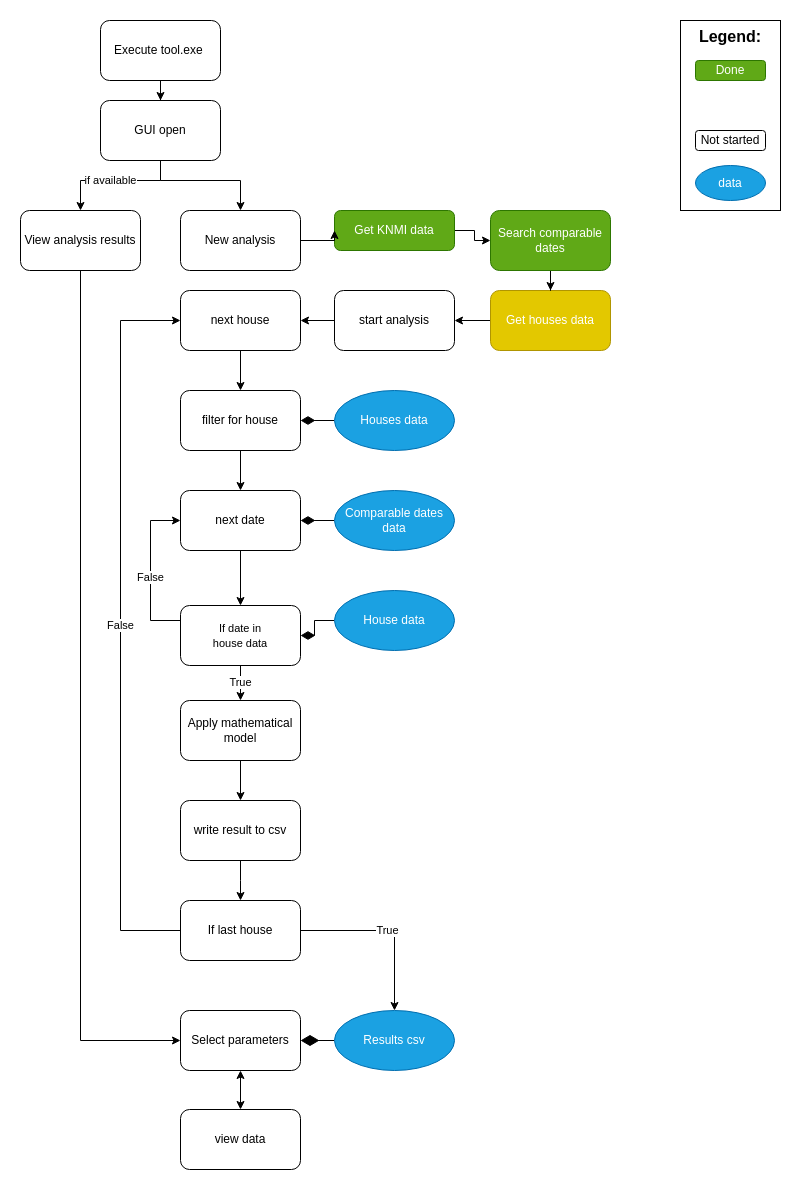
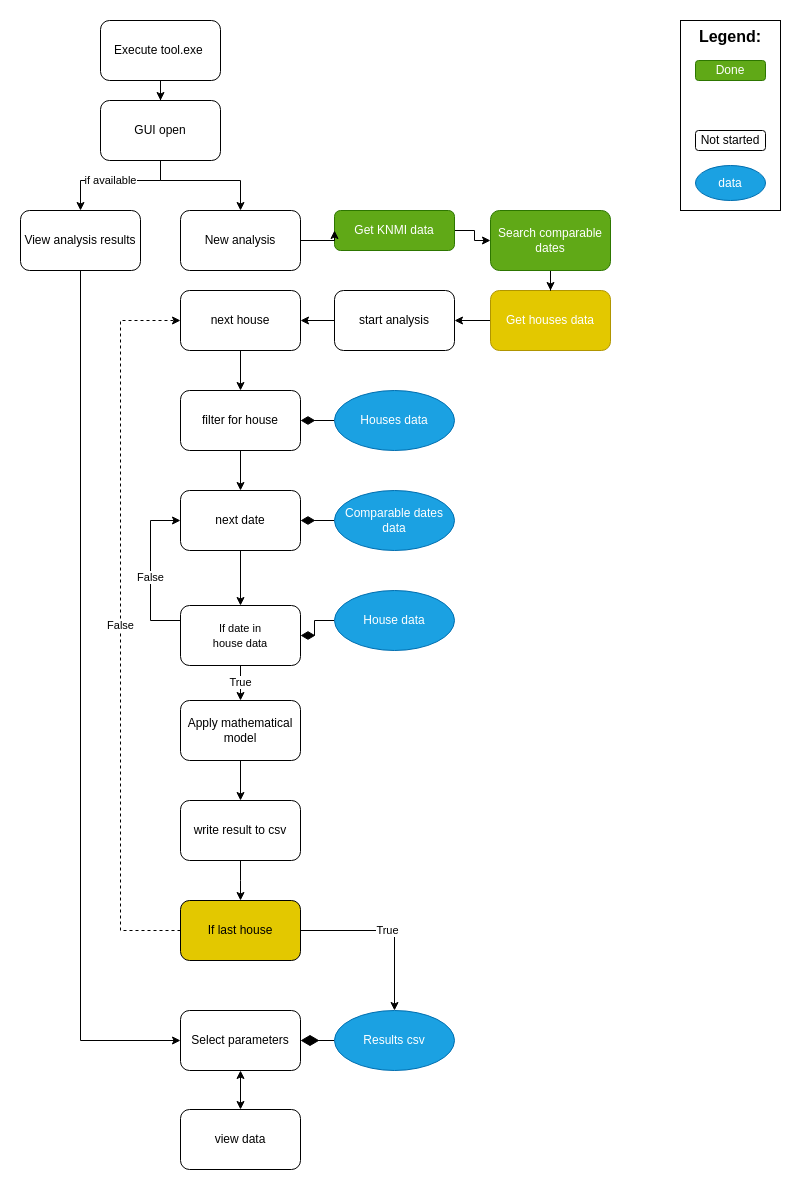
  <mxCell id="0" />
  <mxCell id="1" parent="0" />
  <mxCell id="2" value="" style="edgeStyle=orthogonalEdgeStyle;rounded=0;orthogonalLoop=1;jettySize=auto;html=1;" parent="1" source="3" target="6" edge="1"><mxGeometry relative="1" as="geometry" /></mxCell>
  <mxCell id="3" value="Execute tool.exe&amp;nbsp;" style="rounded=1;whiteSpace=wrap;html=1;" parent="1" vertex="1"><mxGeometry x="100" y="20" width="120" height="60" as="geometry" /></mxCell>
  <mxCell id="4" value="" style="edgeStyle=orthogonalEdgeStyle;rounded=0;orthogonalLoop=1;jettySize=auto;html=1;" parent="1" source="6" target="15" edge="1"><mxGeometry relative="1" as="geometry"><Array as="points"><mxPoint x="160" y="180" /><mxPoint x="240" y="180" /></Array></mxGeometry></mxCell>
  <mxCell id="5" value="if available" style="edgeStyle=orthogonalEdgeStyle;rounded=0;orthogonalLoop=1;jettySize=auto;html=1;" parent="1" source="6" target="13" edge="1"><mxGeometry x="0.077" relative="1" as="geometry"><Array as="points"><mxPoint x="160" y="180" /><mxPoint x="80" y="180" /></Array><mxPoint as="offset" /></mxGeometry></mxCell>
  <mxCell id="6" value="GUI open" style="whiteSpace=wrap;html=1;rounded=1;" parent="1" vertex="1"><mxGeometry x="100" y="100" width="120" height="60" as="geometry" /></mxCell>
  <mxCell id="7" value="" style="edgeStyle=orthogonalEdgeStyle;rounded=0;orthogonalLoop=1;jettySize=auto;html=1;startArrow=none;startFill=0;startSize=0;endArrow=classic;endFill=1;endSize=6;targetPerimeterSpacing=0;exitX=0.5;exitY=1;exitDx=0;exitDy=0;" parent="1" source="22" target="11" edge="1"><mxGeometry relative="1" as="geometry"><Array as="points"><mxPoint x="550" y="320" /></Array></mxGeometry></mxCell>
  <mxCell id="8" value="" style="edgeStyle=orthogonalEdgeStyle;rounded=0;orthogonalLoop=1;jettySize=auto;html=1;startArrow=none;startFill=0;startSize=0;endArrow=classic;endFill=1;endSize=6;targetPerimeterSpacing=0;" parent="1" source="9" target="34" edge="1"><mxGeometry relative="1" as="geometry" /></mxCell>
  <mxCell id="9" value="Get KNMI data" style="whiteSpace=wrap;html=1;rounded=1;fillColor=#60a917;strokeColor=#2D7600;fontColor=#ffffff;" parent="1" vertex="1"><mxGeometry x="334" y="210" width="120" height="40" as="geometry" /></mxCell>
  <mxCell id="10" value="" style="edgeStyle=orthogonalEdgeStyle;rounded=0;orthogonalLoop=1;jettySize=auto;html=1;startArrow=none;startFill=0;startSize=0;endArrow=classic;endFill=1;endSize=6;targetPerimeterSpacing=0;" parent="1" source="11" target="24" edge="1"><mxGeometry relative="1" as="geometry" /></mxCell>
  <mxCell id="11" value="start analysis" style="whiteSpace=wrap;html=1;rounded=1;" parent="1" vertex="1"><mxGeometry x="334" y="290" width="120" height="60" as="geometry" /></mxCell>
  <mxCell id="12" style="edgeStyle=orthogonalEdgeStyle;rounded=0;orthogonalLoop=1;jettySize=auto;html=1;entryX=0;entryY=0.5;entryDx=0;entryDy=0;" parent="1" source="13" target="19" edge="1"><mxGeometry relative="1" as="geometry"><Array as="points"><mxPoint x="80" y="1040" /></Array></mxGeometry></mxCell>
  <mxCell id="13" value="View analysis results" style="rounded=1;whiteSpace=wrap;html=1;" parent="1" vertex="1"><mxGeometry x="20" y="210" width="120" height="60" as="geometry" /></mxCell>
  <mxCell id="14" style="edgeStyle=orthogonalEdgeStyle;rounded=0;orthogonalLoop=1;jettySize=auto;html=1;exitX=1;exitY=0.5;exitDx=0;exitDy=0;entryX=0;entryY=0.5;entryDx=0;entryDy=0;startArrow=none;startFill=0;startSize=0;endArrow=classic;endFill=1;endSize=6;targetPerimeterSpacing=0;" parent="1" source="15" target="9" edge="1"><mxGeometry relative="1" as="geometry" /></mxCell>
  <mxCell id="15" value="New analysis" style="rounded=1;whiteSpace=wrap;html=1;" parent="1" vertex="1"><mxGeometry x="180" y="210" width="120" height="60" as="geometry" /></mxCell>
  <mxCell id="16" value="" style="edgeStyle=orthogonalEdgeStyle;rounded=0;orthogonalLoop=1;jettySize=auto;html=1;startArrow=none;startFill=0;startSize=0;endArrow=classic;endFill=1;endSize=6;targetPerimeterSpacing=0;" parent="1" source="17" edge="1"><mxGeometry relative="1" as="geometry"><mxPoint x="240" y="900" as="targetPoint" /></mxGeometry></mxCell>
  <mxCell id="17" value="write result to csv" style="whiteSpace=wrap;html=1;rounded=1;" parent="1" vertex="1"><mxGeometry x="180" y="800" width="120" height="60" as="geometry" /></mxCell>
  <mxCell id="18" value="" style="edgeStyle=orthogonalEdgeStyle;rounded=0;orthogonalLoop=1;jettySize=auto;html=1;startArrow=classic;startFill=1;" parent="1" source="19" target="21" edge="1"><mxGeometry relative="1" as="geometry" /></mxCell>
  <mxCell id="19" value="Select parameters" style="whiteSpace=wrap;html=1;rounded=1;" parent="1" vertex="1"><mxGeometry x="180" y="1010" width="120" height="60" as="geometry" /></mxCell>
  <mxCell id="20" value="" style="edgeStyle=orthogonalEdgeStyle;rounded=0;orthogonalLoop=1;jettySize=auto;html=1;startArrow=none;startFill=0;endArrow=diamondThin;endFill=1;endSize=16;startSize=0;targetPerimeterSpacing=0;exitX=0;exitY=0.5;exitDx=0;exitDy=0;" parent="1" source="45" target="19" edge="1"><mxGeometry relative="1" as="geometry"><mxPoint x="334" y="1050" as="sourcePoint" /></mxGeometry></mxCell>
  <mxCell id="21" value="view data" style="whiteSpace=wrap;html=1;rounded=1;" parent="1" vertex="1"><mxGeometry x="180" y="1109" width="120" height="60" as="geometry" /></mxCell>
  <mxCell id="22" value="Get houses data" style="whiteSpace=wrap;html=1;rounded=1;fillColor=#e3c800;strokeColor=#B09500;fontColor=#ffffff;" parent="1" vertex="1"><mxGeometry x="490" y="290" width="120" height="60" as="geometry" /></mxCell>
  <mxCell id="23" value="" style="edgeStyle=orthogonalEdgeStyle;rounded=0;orthogonalLoop=1;jettySize=auto;html=1;startArrow=none;startFill=0;startSize=0;endArrow=classic;endFill=1;endSize=6;targetPerimeterSpacing=0;" parent="1" source="24" target="30" edge="1"><mxGeometry relative="1" as="geometry" /></mxCell>
  <mxCell id="24" value="next house" style="whiteSpace=wrap;html=1;rounded=1;" parent="1" vertex="1"><mxGeometry x="180" y="290" width="120" height="60" as="geometry" /></mxCell>
  <mxCell id="25" value="" style="edgeStyle=orthogonalEdgeStyle;rounded=0;orthogonalLoop=1;jettySize=auto;html=1;startArrow=none;startFill=0;startSize=0;endArrow=classic;endFill=1;endSize=6;targetPerimeterSpacing=0;" parent="1" source="26" target="37" edge="1"><mxGeometry relative="1" as="geometry" /></mxCell>
  <mxCell id="26" value="next date" style="rounded=1;whiteSpace=wrap;html=1;" parent="1" vertex="1"><mxGeometry x="180" y="490" width="120" height="60" as="geometry" /></mxCell>
  <mxCell id="27" style="edgeStyle=orthogonalEdgeStyle;rounded=0;orthogonalLoop=1;jettySize=auto;html=1;startArrow=none;startFill=0;startSize=0;endArrow=diamondThin;endFill=1;endSize=12;targetPerimeterSpacing=0;entryX=1;entryY=0.5;entryDx=0;entryDy=0;" parent="1" source="28" target="26" edge="1"><mxGeometry relative="1" as="geometry"><mxPoint x="310" y="520" as="targetPoint" /></mxGeometry></mxCell>
  <mxCell id="28" value="Comparable dates data" style="ellipse;whiteSpace=wrap;html=1;fillColor=#1ba1e2;strokeColor=#006EAF;fontColor=#ffffff;" parent="1" vertex="1"><mxGeometry x="334" y="490" width="120" height="60" as="geometry" /></mxCell>
  <mxCell id="29" value="" style="edgeStyle=orthogonalEdgeStyle;rounded=0;orthogonalLoop=1;jettySize=auto;html=1;startArrow=none;startFill=0;startSize=0;endArrow=classic;endFill=1;endSize=6;targetPerimeterSpacing=0;" parent="1" source="30" target="26" edge="1"><mxGeometry relative="1" as="geometry" /></mxCell>
  <mxCell id="30" value="filter for house" style="rounded=1;whiteSpace=wrap;html=1;" parent="1" vertex="1"><mxGeometry x="180" y="390" width="120" height="60" as="geometry" /></mxCell>
  <mxCell id="31" style="edgeStyle=orthogonalEdgeStyle;rounded=0;orthogonalLoop=1;jettySize=auto;html=1;entryX=1;entryY=0.5;entryDx=0;entryDy=0;startArrow=none;startFill=0;startSize=0;endArrow=diamondThin;endFill=1;endSize=12;targetPerimeterSpacing=0;" parent="1" source="32" target="30" edge="1"><mxGeometry relative="1" as="geometry" /></mxCell>
  <mxCell id="32" value="Houses data" style="ellipse;whiteSpace=wrap;html=1;fillColor=#1ba1e2;strokeColor=#006EAF;resizeWidth=0;resizeHeight=0;fontColor=#ffffff;" parent="1" vertex="1"><mxGeometry x="334" y="390" width="120" height="60" as="geometry" /></mxCell>
  <mxCell id="33" value="" style="edgeStyle=orthogonalEdgeStyle;rounded=0;orthogonalLoop=1;jettySize=auto;html=1;startArrow=none;startFill=0;startSize=0;endArrow=classic;endFill=1;endSize=6;targetPerimeterSpacing=0;" parent="1" source="34" target="22" edge="1"><mxGeometry relative="1" as="geometry" /></mxCell>
  <mxCell id="34" value="Search comparable dates" style="rounded=1;whiteSpace=wrap;html=1;fillColor=#60a917;strokeColor=#2D7600;fontColor=#ffffff;" parent="1" vertex="1"><mxGeometry x="490" y="210" width="120" height="60" as="geometry" /></mxCell>
  <mxCell id="35" value="False" style="edgeStyle=orthogonalEdgeStyle;rounded=0;orthogonalLoop=1;jettySize=auto;html=1;entryX=0;entryY=0.5;entryDx=0;entryDy=0;startArrow=none;startFill=0;startSize=0;endArrow=classic;endFill=1;endSize=6;targetPerimeterSpacing=0;exitX=0;exitY=0.5;exitDx=0;exitDy=0;" parent="1" source="37" target="26" edge="1"><mxGeometry relative="1" as="geometry"><mxPoint x="240" y="660" as="sourcePoint" /><Array as="points"><mxPoint x="150" y="620" /><mxPoint x="150" y="520" /></Array><mxPoint as="offset" /></mxGeometry></mxCell>
  <mxCell id="36" value="True" style="edgeStyle=orthogonalEdgeStyle;rounded=0;orthogonalLoop=1;jettySize=auto;html=1;startArrow=none;startFill=0;startSize=0;endArrow=classic;endFill=1;endSize=6;targetPerimeterSpacing=0;" parent="1" source="37" target="41" edge="1"><mxGeometry relative="1" as="geometry" /></mxCell>
  <mxCell id="37" value="&lt;span style=&quot;font-size: 11px&quot;&gt;If date in&lt;/span&gt;&lt;br style=&quot;font-size: 11px&quot;&gt;&lt;span style=&quot;font-size: 11px&quot;&gt;house data&lt;/span&gt;" style="whiteSpace=wrap;html=1;rounded=1;" parent="1" vertex="1"><mxGeometry x="180" y="605" width="120" height="60" as="geometry" /></mxCell>
  <mxCell id="38" value="" style="edgeStyle=orthogonalEdgeStyle;rounded=0;orthogonalLoop=1;jettySize=auto;html=1;startArrow=none;startFill=0;startSize=0;endArrow=diamondThin;endFill=1;endSize=12;targetPerimeterSpacing=0;" parent="1" source="39" target="37" edge="1"><mxGeometry relative="1" as="geometry" /></mxCell>
  <mxCell id="39" value="House data" style="ellipse;whiteSpace=wrap;html=1;fillColor=#1ba1e2;strokeColor=#006EAF;resizeWidth=0;resizeHeight=0;fontColor=#ffffff;" parent="1" vertex="1"><mxGeometry x="334" y="590" width="120" height="60" as="geometry" /></mxCell>
  <mxCell id="40" value="" style="edgeStyle=orthogonalEdgeStyle;rounded=0;orthogonalLoop=1;jettySize=auto;html=1;startArrow=none;startFill=0;startSize=0;endArrow=classic;endFill=1;endSize=6;targetPerimeterSpacing=0;" parent="1" source="41" target="17" edge="1"><mxGeometry relative="1" as="geometry" /></mxCell>
  <mxCell id="41" value="Apply mathematical model" style="whiteSpace=wrap;html=1;rounded=1;" parent="1" vertex="1"><mxGeometry x="180" y="700" width="120" height="60" as="geometry" /></mxCell>
  <mxCell id="42" value="True" style="edgeStyle=orthogonalEdgeStyle;rounded=0;orthogonalLoop=1;jettySize=auto;html=1;startArrow=none;startFill=0;startSize=0;endArrow=classic;endFill=1;endSize=6;targetPerimeterSpacing=0;" parent="1" source="44" target="45" edge="1"><mxGeometry relative="1" as="geometry" /></mxCell>
- <mxCell id="43" value="False" style="edgeStyle=orthogonalEdgeStyle;rounded=0;orthogonalLoop=1;jettySize=auto;html=1;exitX=0;exitY=0.5;exitDx=0;exitDy=0;entryX=0;entryY=0.5;entryDx=0;entryDy=0;startArrow=none;startFill=0;startSize=0;endArrow=classic;endFill=1;endSize=6;targetPerimeterSpacing=0;" parent="1" source="44" target="24" edge="1"><mxGeometry relative="1" as="geometry"><Array as="points"><mxPoint x="120" y="930" /><mxPoint x="120" y="320" /></Array></mxGeometry></mxCell>
- <mxCell id="44" value="If last house" style="whiteSpace=wrap;html=1;rounded=1;" parent="1" vertex="1"><mxGeometry x="180" y="900" width="120" height="60" as="geometry" /></mxCell>
+ <mxCell id="43" value="False" style="edgeStyle=orthogonalEdgeStyle;rounded=0;orthogonalLoop=1;jettySize=auto;html=1;exitX=0;exitY=0.5;exitDx=0;exitDy=0;entryX=0;entryY=0.5;entryDx=0;entryDy=0;startArrow=none;startFill=0;startSize=0;endArrow=classic;endFill=1;endSize=6;targetPerimeterSpacing=0;dashed=1;" parent="1" source="44" target="24" edge="1"><mxGeometry relative="1" as="geometry"><Array as="points"><mxPoint x="120" y="930" /><mxPoint x="120" y="320" /></Array></mxGeometry></mxCell>
+ <mxCell id="44" value="If last house" style="whiteSpace=wrap;html=1;rounded=1;fillColor=#e3c800;" parent="1" vertex="1"><mxGeometry x="180" y="900" width="120" height="60" as="geometry" /></mxCell>
  <mxCell id="45" value="Results csv" style="ellipse;whiteSpace=wrap;html=1;fillColor=#1ba1e2;strokeColor=#006EAF;resizeWidth=0;resizeHeight=0;fontColor=#ffffff;" parent="1" vertex="1"><mxGeometry x="334" y="1010" width="120" height="60" as="geometry" /></mxCell>
  <mxCell id="46" value="&lt;div&gt;&lt;b&gt;&lt;font style=&quot;font-size: 16px&quot;&gt;Legend:&lt;/font&gt;&lt;/b&gt;&lt;/div&gt;" style="rounded=0;whiteSpace=wrap;html=1;align=center;verticalAlign=top;" parent="1" vertex="1"><mxGeometry x="680" y="20" width="100" height="190" as="geometry" /></mxCell>
  <mxCell id="47" value="Done" style="rounded=1;whiteSpace=wrap;html=1;fillColor=#60a917;strokeColor=#2D7600;fontColor=#ffffff;" parent="1" vertex="1"><mxGeometry x="695" y="60" width="70" height="20" as="geometry" /></mxCell>
  <mxCell id="48" value="Not started" style="rounded=1;whiteSpace=wrap;html=1;" parent="1" vertex="1"><mxGeometry x="695" y="130" width="70" height="20" as="geometry" /></mxCell>
  <mxCell id="49" value="data" style="ellipse;whiteSpace=wrap;html=1;fillColor=#1ba1e2;strokeColor=#006EAF;resizeWidth=0;resizeHeight=0;fontColor=#ffffff;" parent="1" vertex="1"><mxGeometry x="695" y="165" width="70" height="35" as="geometry" /></mxCell>
